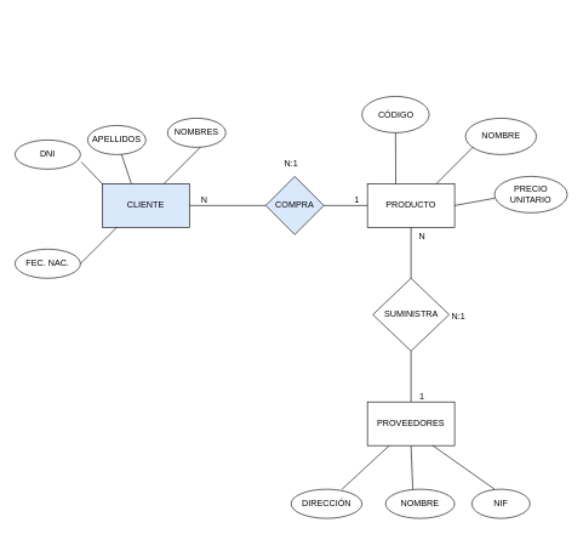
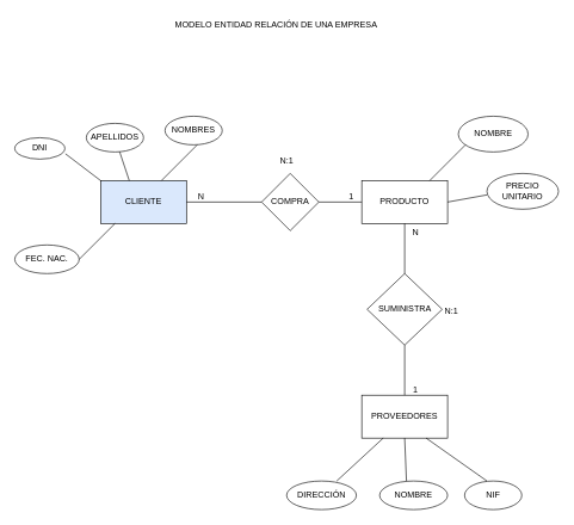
  <mxCell id="0" />
  <mxCell id="1" parent="0" />
  <mxCell id="2" value="CLIENTE" style="rounded=0;whiteSpace=wrap;html=1;fillColor=#dae8fc;" parent="1" vertex="1"><mxGeometry x="140" y="252" width="120" height="60" as="geometry" /></mxCell>
- <mxCell id="3" value="COMPRA" style="rhombus;whiteSpace=wrap;html=1;rounded=0;fillColor=#dae8fc;" parent="1" vertex="1"><mxGeometry x="365" y="242" width="80" height="80" as="geometry" /></mxCell>
+ <mxCell id="3" value="COMPRA" style="rhombus;whiteSpace=wrap;html=1;rounded=0;" parent="1" vertex="1"><mxGeometry x="365" y="242" width="80" height="80" as="geometry" /></mxCell>
  <mxCell id="4" value="" style="edgeStyle=orthogonalEdgeStyle;rounded=0;orthogonalLoop=1;jettySize=auto;html=1;strokeColor=none;" parent="1" source="5" target="7" edge="1"><mxGeometry relative="1" as="geometry" /></mxCell>
  <mxCell id="5" value="PRODUCTO" style="whiteSpace=wrap;html=1;rounded=0;" parent="1" vertex="1"><mxGeometry x="505" y="252" width="120" height="60" as="geometry" /></mxCell>
  <mxCell id="6" value="" style="edgeStyle=orthogonalEdgeStyle;rounded=1;orthogonalLoop=1;jettySize=auto;html=1;curved=0;strokeColor=none;dashed=1;" parent="1" source="7" target="8" edge="1"><mxGeometry relative="1" as="geometry" /></mxCell>
  <mxCell id="7" value="SUMINISTRA" style="rhombus;whiteSpace=wrap;html=1;rounded=0;" parent="1" vertex="1"><mxGeometry x="512.5" y="382" width="105" height="100" as="geometry" /></mxCell>
  <mxCell id="8" value="PROVEEDORES" style="whiteSpace=wrap;html=1;rounded=0;" parent="1" vertex="1"><mxGeometry x="505" y="552" width="120" height="60" as="geometry" /></mxCell>
  <mxCell id="9" value="NOMBRES" style="ellipse;whiteSpace=wrap;html=1;" parent="1" vertex="1"><mxGeometry x="230" y="162" width="80" height="40" as="geometry" /></mxCell>
  <mxCell id="10" value="" style="endArrow=none;html=1;rounded=0;" parent="1" edge="1"><mxGeometry width="50" height="50" relative="1" as="geometry"><mxPoint x="225" y="252" as="sourcePoint" /><mxPoint x="275" y="202" as="targetPoint" /></mxGeometry></mxCell>
  <mxCell id="11" value="APELLIDOS" style="ellipse;whiteSpace=wrap;html=1;" parent="1" vertex="1"><mxGeometry x="120" y="172" width="80" height="40" as="geometry" /></mxCell>
  <mxCell id="12" value="" style="endArrow=none;html=1;rounded=0;" parent="1" target="11" edge="1"><mxGeometry width="50" height="50" relative="1" as="geometry"><mxPoint x="180" y="252" as="sourcePoint" /><mxPoint x="230" y="202" as="targetPoint" /></mxGeometry></mxCell>
- <mxCell id="13" value="DNI" style="ellipse;whiteSpace=wrap;html=1;" parent="1" vertex="1"><mxGeometry x="20" y="192" width="90" height="40" as="geometry" /></mxCell>
+ <mxCell id="13" value="DNI" style="ellipse;whiteSpace=wrap;html=1;" parent="1" vertex="1"><mxGeometry x="20" y="192" width="70" height="30" as="geometry" /></mxCell>
  <mxCell id="14" value="FEC. NAC." style="ellipse;whiteSpace=wrap;html=1;" parent="1" vertex="1"><mxGeometry x="20" y="342" width="90" height="40" as="geometry" /></mxCell>
  <mxCell id="15" value="" style="endArrow=none;html=1;rounded=0;entryX=1.011;entryY=0.75;entryDx=0;entryDy=0;entryPerimeter=0;" parent="1" target="13" edge="1"><mxGeometry width="50" height="50" relative="1" as="geometry"><mxPoint x="140" y="252" as="sourcePoint" /><mxPoint x="190" y="202" as="targetPoint" /></mxGeometry></mxCell>
  <mxCell id="16" value="" style="endArrow=none;html=1;rounded=0;" parent="1" edge="1"><mxGeometry width="50" height="50" relative="1" as="geometry"><mxPoint x="110" y="362" as="sourcePoint" /><mxPoint x="160" y="312" as="targetPoint" /></mxGeometry></mxCell>
- <mxCell id="17" value="CÓDIGO" style="ellipse;whiteSpace=wrap;html=1;" parent="1" vertex="1"><mxGeometry x="497.5" y="132" width="92.5" height="50" as="geometry" /></mxCell>
  <mxCell id="18" value="NOMBRE" style="ellipse;whiteSpace=wrap;html=1;" parent="1" vertex="1"><mxGeometry x="640" y="162" width="97.5" height="50" as="geometry" /></mxCell>
  <mxCell id="19" value="PRECIO UNITARIO" style="ellipse;whiteSpace=wrap;html=1;" parent="1" vertex="1"><mxGeometry x="680" y="242" width="100" height="50" as="geometry" /></mxCell>
  <mxCell id="20" value="" style="endArrow=none;html=1;rounded=0;" parent="1" edge="1"><mxGeometry width="50" height="50" relative="1" as="geometry"><mxPoint x="600" y="252" as="sourcePoint" /><mxPoint x="650" y="202" as="targetPoint" /></mxGeometry></mxCell>
- <mxCell id="21" value="" style="endArrow=none;html=1;rounded=0;entryX=0.5;entryY=1;entryDx=0;entryDy=0;exitX=0.325;exitY=0;exitDx=0;exitDy=0;exitPerimeter=0;" parent="1" source="5" target="17" edge="1"><mxGeometry width="50" height="50" relative="1" as="geometry"><mxPoint x="544" y="242" as="sourcePoint" /><mxPoint x="590" y="202" as="targetPoint" /></mxGeometry></mxCell>
  <mxCell id="22" value="" style="endArrow=none;html=1;rounded=0;exitX=1;exitY=0.5;exitDx=0;exitDy=0;" parent="1" source="5" edge="1"><mxGeometry width="50" height="50" relative="1" as="geometry"><mxPoint x="630" y="322" as="sourcePoint" /><mxPoint x="680" y="272" as="targetPoint" /></mxGeometry></mxCell>
  <mxCell id="23" value="NIF" style="ellipse;whiteSpace=wrap;html=1;" parent="1" vertex="1"><mxGeometry x="648.75" y="672" width="80" height="40" as="geometry" /></mxCell>
  <mxCell id="24" value="NOMBRE" style="ellipse;whiteSpace=wrap;html=1;" parent="1" vertex="1"><mxGeometry x="530" y="672" width="95" height="40" as="geometry" /></mxCell>
  <mxCell id="25" value="DIRECCIÓN" style="ellipse;whiteSpace=wrap;html=1;" parent="1" vertex="1"><mxGeometry x="400" y="672" width="97.5" height="40" as="geometry" /></mxCell>
  <mxCell id="26" value="" style="endArrow=none;html=1;rounded=0;entryX=0.25;entryY=1;entryDx=0;entryDy=0;" parent="1" target="8" edge="1"><mxGeometry width="50" height="50" relative="1" as="geometry"><mxPoint x="470" y="672" as="sourcePoint" /><mxPoint x="520" y="622" as="targetPoint" /></mxGeometry></mxCell>
  <mxCell id="27" value="" style="endArrow=none;html=1;rounded=0;entryX=0.5;entryY=1;entryDx=0;entryDy=0;" parent="1" target="8" edge="1"><mxGeometry width="50" height="50" relative="1" as="geometry"><mxPoint x="567.5" y="672" as="sourcePoint" /><mxPoint x="570" y="622" as="targetPoint" /></mxGeometry></mxCell>
  <mxCell id="28" value="" style="endArrow=none;html=1;rounded=0;entryX=0.75;entryY=1;entryDx=0;entryDy=0;" parent="1" target="8" edge="1"><mxGeometry width="50" height="50" relative="1" as="geometry"><mxPoint x="680" y="672" as="sourcePoint" /><mxPoint x="730" y="622" as="targetPoint" /></mxGeometry></mxCell>
  <mxCell id="29" value="" style="endArrow=none;html=1;rounded=0;exitX=1;exitY=0.5;exitDx=0;exitDy=0;entryX=0;entryY=0.5;entryDx=0;entryDy=0;" parent="1" source="2" target="3" edge="1"><mxGeometry width="50" height="50" relative="1" as="geometry"><mxPoint x="550" y="332" as="sourcePoint" /><mxPoint x="360" y="282" as="targetPoint" /></mxGeometry></mxCell>
  <mxCell id="30" value="" style="endArrow=none;html=1;rounded=0;exitX=0;exitY=0.5;exitDx=0;exitDy=0;" parent="1" source="5" edge="1"><mxGeometry width="50" height="50" relative="1" as="geometry"><mxPoint x="395" y="332" as="sourcePoint" /><mxPoint x="445" y="282" as="targetPoint" /></mxGeometry></mxCell>
  <mxCell id="31" value="" style="endArrow=none;html=1;rounded=0;entryX=0.5;entryY=1;entryDx=0;entryDy=0;" parent="1" target="7" edge="1"><mxGeometry width="50" height="50" relative="1" as="geometry"><mxPoint x="565" y="552" as="sourcePoint" /><mxPoint x="562.5" y="482" as="targetPoint" /></mxGeometry></mxCell>
  <mxCell id="32" value="" style="endArrow=none;html=1;rounded=0;exitX=0.5;exitY=0;exitDx=0;exitDy=0;" parent="1" source="7" edge="1"><mxGeometry width="50" height="50" relative="1" as="geometry"><mxPoint x="560" y="382" as="sourcePoint" /><mxPoint x="565" y="312" as="targetPoint" /></mxGeometry></mxCell>
  <mxCell id="33" value="N" style="text;html=1;align=center;verticalAlign=middle;resizable=0;points=[];autosize=1;strokeColor=none;fillColor=none;" parent="1" vertex="1"><mxGeometry x="265" y="260" width="30" height="30" as="geometry" /></mxCell>
  <mxCell id="34" value="1" style="text;html=1;align=center;verticalAlign=middle;resizable=0;points=[];autosize=1;strokeColor=none;fillColor=none;" parent="1" vertex="1"><mxGeometry x="475" y="260" width="30" height="30" as="geometry" /></mxCell>
  <mxCell id="35" value="N" style="text;html=1;align=center;verticalAlign=middle;resizable=0;points=[];autosize=1;strokeColor=none;fillColor=none;" parent="1" vertex="1"><mxGeometry x="565" y="310" width="30" height="30" as="geometry" /></mxCell>
  <mxCell id="36" value="1" style="text;html=1;align=center;verticalAlign=middle;resizable=0;points=[];autosize=1;strokeColor=none;fillColor=none;" parent="1" vertex="1"><mxGeometry x="565" y="530" width="30" height="30" as="geometry" /></mxCell>
+ <mxCell id="37" value="MODELO ENTIDAD RELACIÓN DE UNA EMPRESA" style="text;html=1;align=center;verticalAlign=middle;resizable=0;points=[];autosize=1;strokeColor=none;fillColor=none;" parent="1" vertex="1"><mxGeometry x="230" y="20" width="310" height="30" as="geometry" /></mxCell>
  <mxCell id="38" value="N:1" style="text;html=1;align=center;verticalAlign=middle;resizable=0;points=[];autosize=1;strokeColor=none;fillColor=none;" vertex="1" parent="1"><mxGeometry x="380" y="210" width="40" height="30" as="geometry" /></mxCell>
  <mxCell id="39" value="N:1" style="text;html=1;align=center;verticalAlign=middle;resizable=0;points=[];autosize=1;strokeColor=none;fillColor=none;" vertex="1" parent="1"><mxGeometry x="610" y="420" width="40" height="30" as="geometry" /></mxCell>
